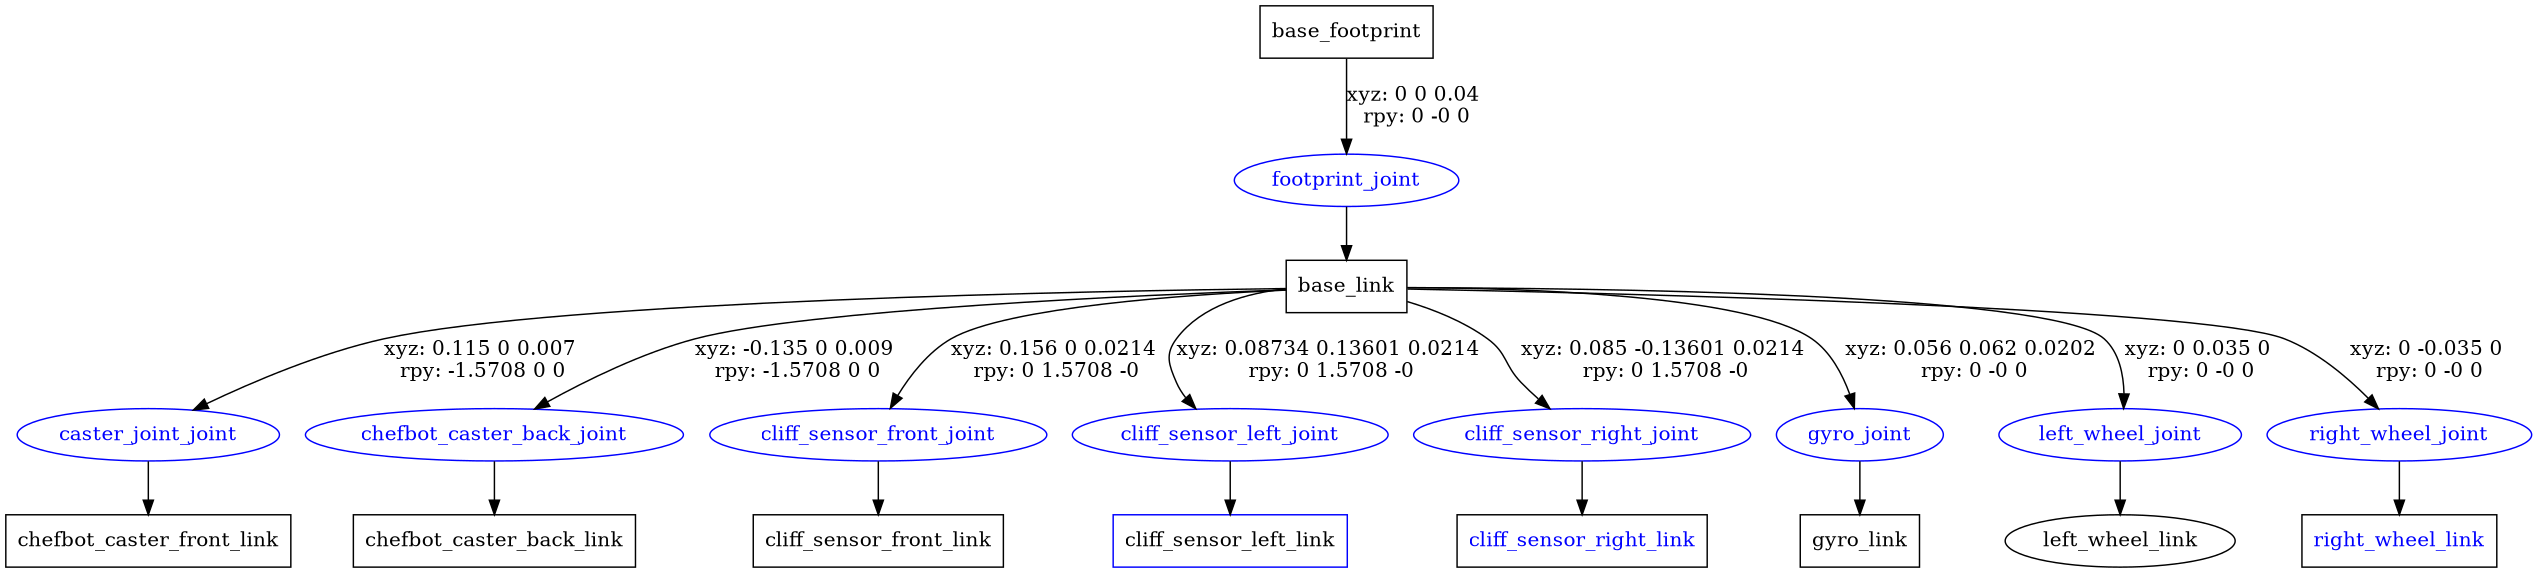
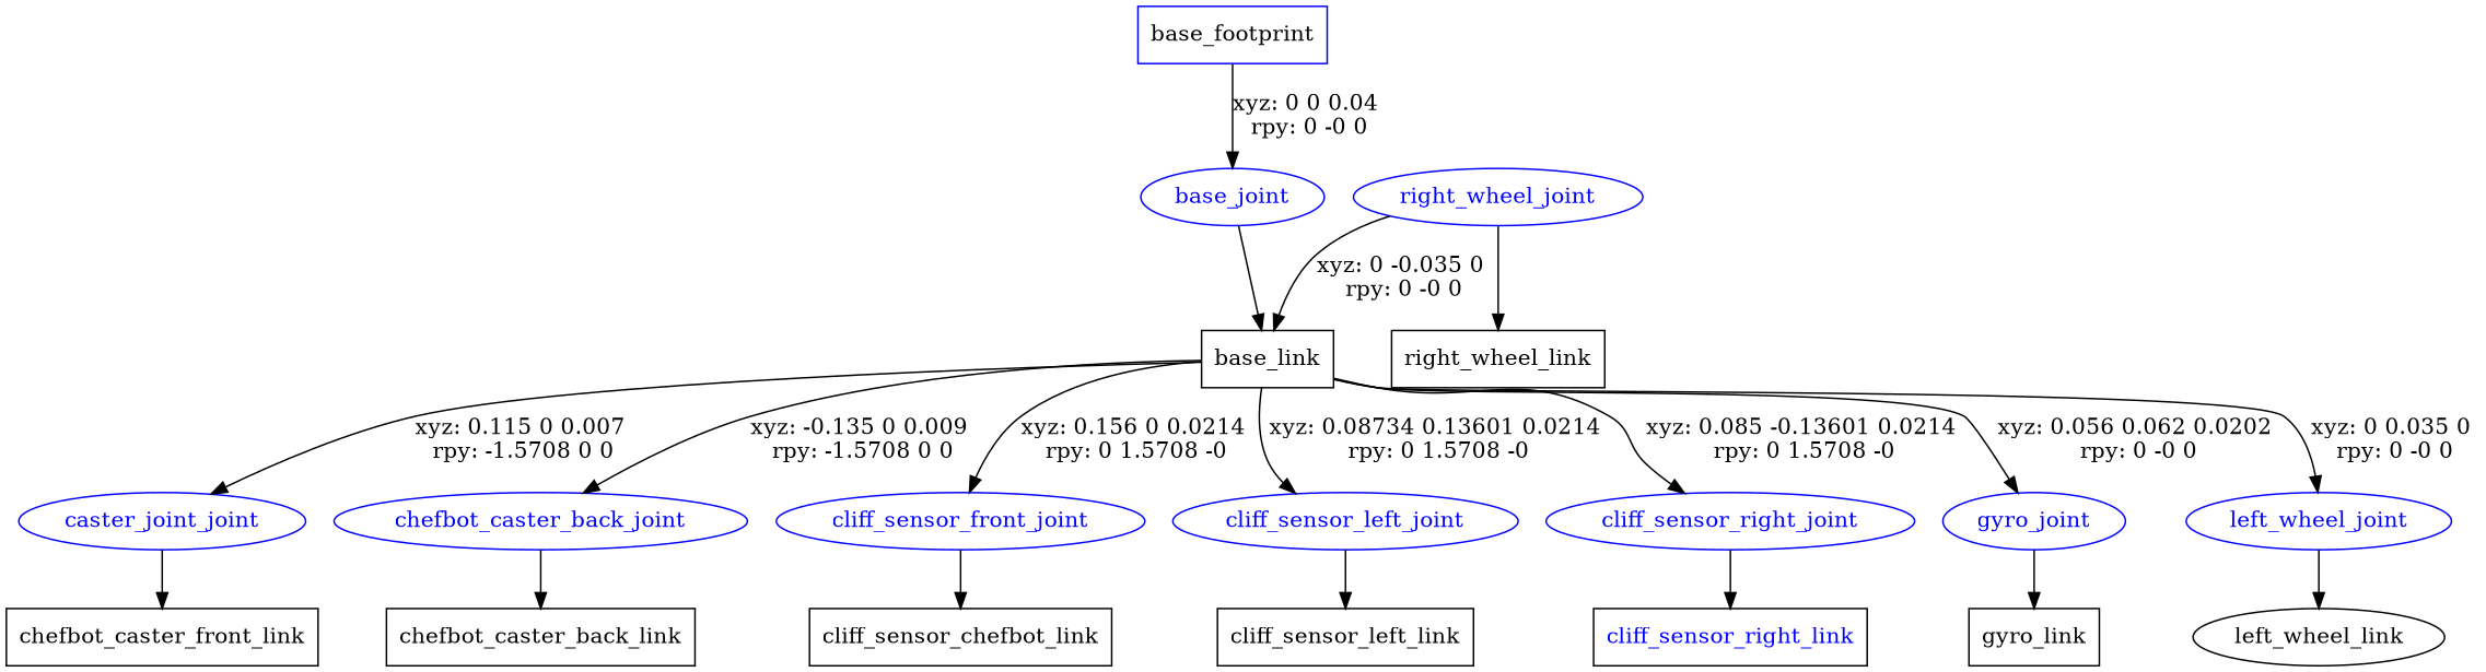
  digraph {
    node [shape=ellipse fontcolor=blue]
-   n1 [label=base_footprint shape=box fontcolor=""]
-   base_joint [color=blue label=footprint_joint]
+   n1 [label=base_footprint shape=box color=blue fontcolor=""]
+   base_joint [color=blue]
    n3 [label=base_link shape=box fontcolor=""]
    n4 [color=blue label=caster_joint_joint]
    chefbot_caster_back_joint [color=blue]
    cliff_sensor_front_joint [color=blue]
    cliff_sensor_left_joint [color=blue]
    cliff_sensor_right_joint [color=blue]
    gyro_joint [color=blue]
    left_wheel_joint [color=blue]
    right_wheel_joint [color=blue]
    n12 [label=chefbot_caster_front_link shape=box fontcolor=""]
    n13 [label=chefbot_caster_back_link shape=box fontcolor=""]
-   n14 [label=cliff_sensor_front_link shape=box fontcolor=""]
-   n15 [label=cliff_sensor_left_link shape=box color=blue fontcolor=""]
+   n14 [label=cliff_sensor_chefbot_link shape=box fontcolor=""]
+   n15 [label=cliff_sensor_left_link shape=box fontcolor=""]
    n16 [label=cliff_sensor_right_link shape=box]
    n17 [label=gyro_link shape=box fontcolor=""]
    n18 [label=left_wheel_link fontcolor=""]
-   n19 [label=right_wheel_link shape=box]
+   n19 [label=right_wheel_link shape=box fontcolor=""]
    n1 -> base_joint [label="xyz: 0 0 0.04 \nrpy: 0 -0 0"]
    base_joint -> n3
    n3 -> n4 [label="xyz: 0.115 0 0.007 \nrpy: -1.5708 0 0"]
    n3 -> chefbot_caster_back_joint [label="xyz: -0.135 0 0.009 \nrpy: -1.5708 0 0"]
    n3 -> cliff_sensor_front_joint [label="xyz: 0.156 0 0.0214 \nrpy: 0 1.5708 -0"]
    n3 -> cliff_sensor_left_joint [label="xyz: 0.08734 0.13601 0.0214 \nrpy: 0 1.5708 -0"]
    n3 -> cliff_sensor_right_joint [label="xyz: 0.085 -0.13601 0.0214 \nrpy: 0 1.5708 -0"]
    n3 -> gyro_joint [label="xyz: 0.056 0.062 0.0202 \nrpy: 0 -0 0"]
    n3 -> left_wheel_joint [label="xyz: 0 0.035 0 \nrpy: 0 -0 0"]
-   n3 -> right_wheel_joint [label="xyz: 0 -0.035 0 \nrpy: 0 -0 0"]
+   right_wheel_joint -> n3 [label="xyz: 0 -0.035 0 \nrpy: 0 -0 0"]
    n4 -> n12
    chefbot_caster_back_joint -> n13
    cliff_sensor_front_joint -> n14
    cliff_sensor_left_joint -> n15
    cliff_sensor_right_joint -> n16
    gyro_joint -> n17
    left_wheel_joint -> n18
    right_wheel_joint -> n19
  }
